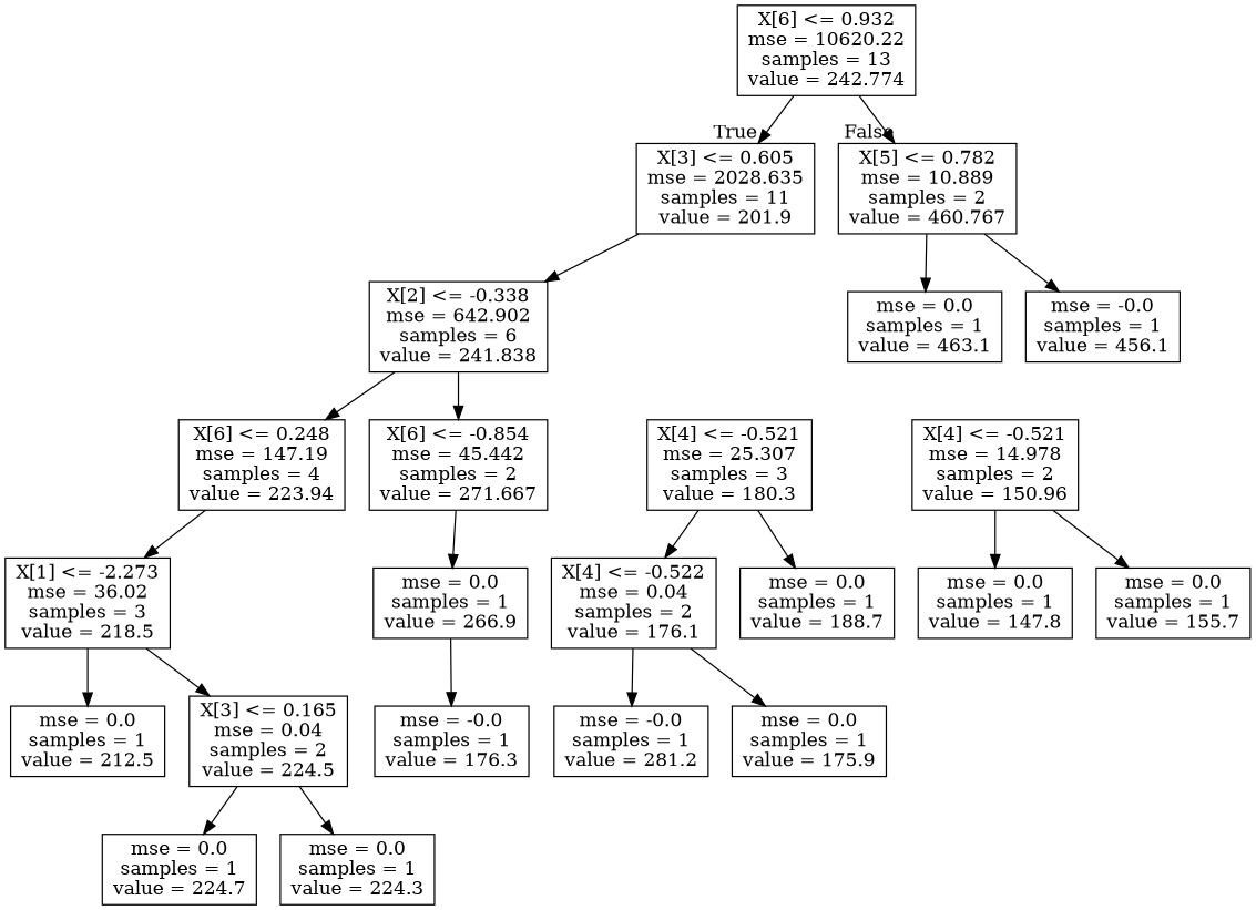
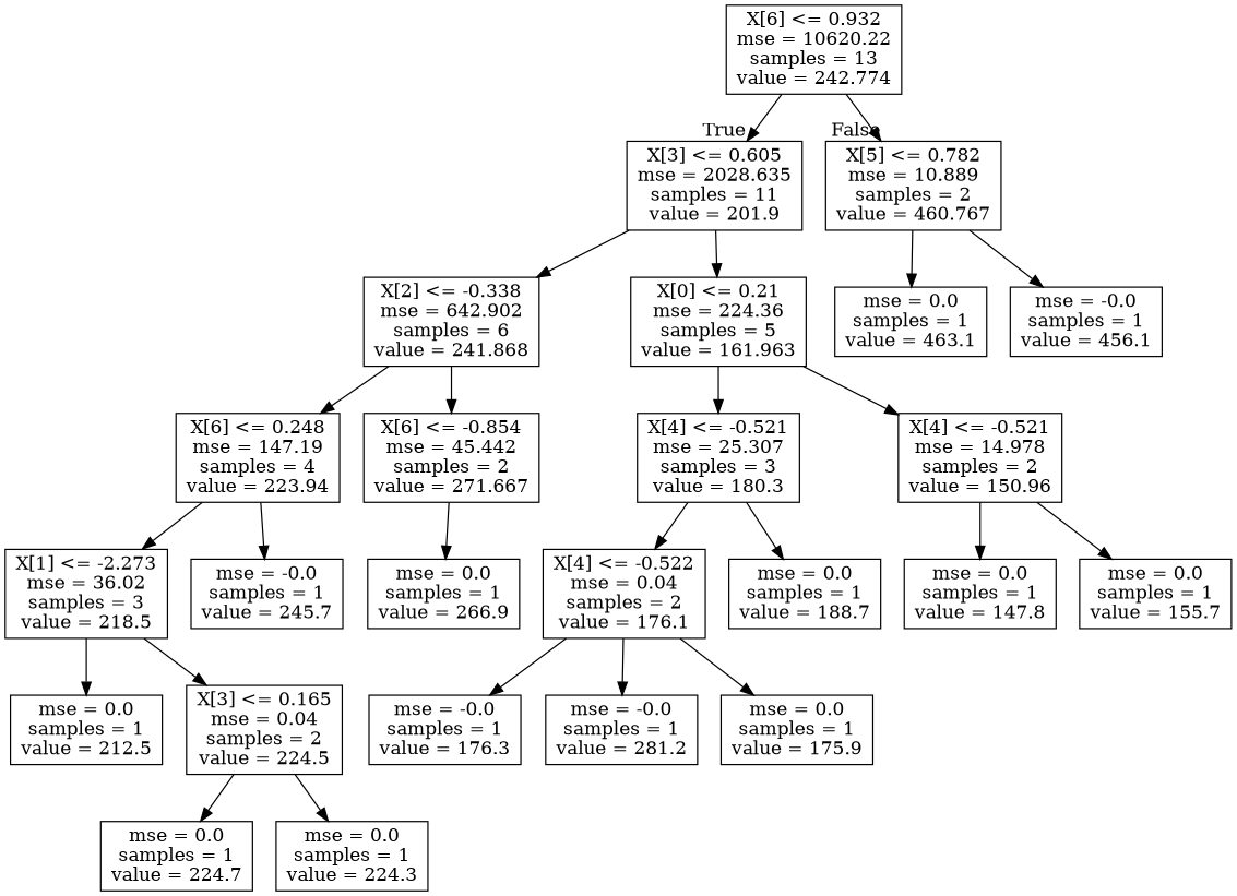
  digraph {
    node [shape=box]
    n1 [label="X[6] <= 0.932\nmse = 10620.22\nsamples = 13\nvalue = 242.774"]
    n2 [label="X[3] <= 0.605\nmse = 2028.635\nsamples = 11\nvalue = 201.9"]
    n3 [label="X[5] <= 0.782\nmse = 10.889\nsamples = 2\nvalue = 460.767"]
-   n4 [label="X[2] <= -0.338\nmse = 642.902\nsamples = 6\nvalue = 241.838"]
+   n4 [label="X[2] <= -0.338\nmse = 642.902\nsamples = 6\nvalue = 241.868"]
+   n5 [label="X[0] <= 0.21\nmse = 224.36\nsamples = 5\nvalue = 161.963"]
    n6 [label="mse = 0.0\nsamples = 1\nvalue = 463.1"]
    n7 [label="mse = -0.0\nsamples = 1\nvalue = 456.1"]
    n8 [label="X[6] <= 0.248\nmse = 147.19\nsamples = 4\nvalue = 223.94"]
    n9 [label="X[6] <= -0.854\nmse = 45.442\nsamples = 2\nvalue = 271.667"]
    n10 [label="X[4] <= -0.521\nmse = 25.307\nsamples = 3\nvalue = 180.3"]
    n11 [label="X[4] <= -0.521\nmse = 14.978\nsamples = 2\nvalue = 150.96"]
    n12 [label="X[1] <= -2.273\nmse = 36.02\nsamples = 3\nvalue = 218.5"]
+   n13 [label="mse = -0.0\nsamples = 1\nvalue = 245.7"]
    n14 [label="mse = 0.0\nsamples = 1\nvalue = 266.9"]
    n15 [label="mse = 0.0\nsamples = 1\nvalue = 212.5"]
    n16 [label="X[3] <= 0.165\nmse = 0.04\nsamples = 2\nvalue = 224.5"]
    n17 [label="mse = 0.0\nsamples = 1\nvalue = 224.7"]
    n18 [label="mse = 0.0\nsamples = 1\nvalue = 224.3"]
    n19 [label="mse = -0.0\nsamples = 1\nvalue = 281.2"]
    n20 [label="X[4] <= -0.522\nmse = 0.04\nsamples = 2\nvalue = 176.1"]
    n21 [label="mse = 0.0\nsamples = 1\nvalue = 188.7"]
    n22 [label="mse = 0.0\nsamples = 1\nvalue = 147.8"]
    n23 [label="mse = 0.0\nsamples = 1\nvalue = 155.7"]
    n24 [label="mse = 0.0\nsamples = 1\nvalue = 175.9"]
    n25 [label="mse = -0.0\nsamples = 1\nvalue = 176.3"]
    n1 -> n2 [headlabel=True labelangle=45 labeldistance=2.5]
    n1 -> n3 [headlabel=False labelangle=-45 labeldistance=2.5]
    n2 -> n4
+   n2 -> n5
    n3 -> n6
    n3 -> n7
    n4 -> n8
    n4 -> n9
+   n5 -> n10
+   n5 -> n11
    n8 -> n12
+   n8 -> n13
    n9 -> n14
    n10 -> n20
    n10 -> n21
    n11 -> n22
    n11 -> n23
    n12 -> n15
    n12 -> n16
    n16 -> n17
    n16 -> n18
    n20 -> n19
    n20 -> n24
-   n14 -> n25
+   n20 -> n25
  }
